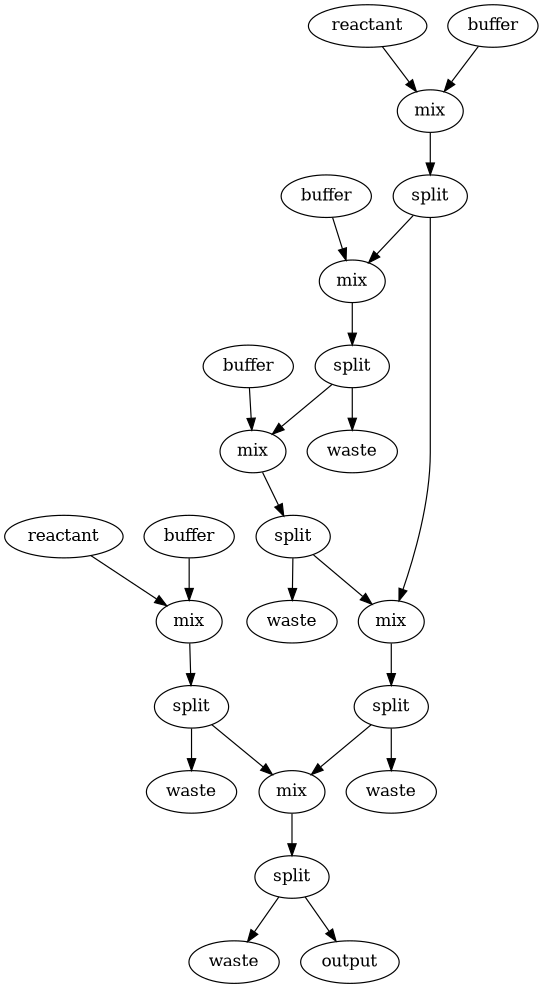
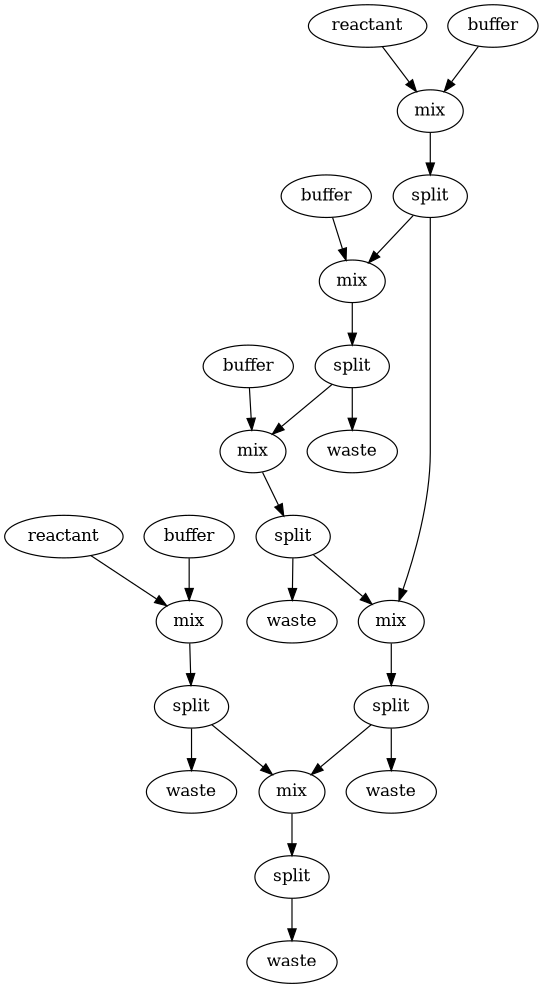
  digraph {
    n1 [label=reactant]
    n2 [label=mix]
    n3 [label=split]
    n4 [label=buffer]
    n5 [label=waste]
    n6 [label=mix]
    n7 [label=reactant]
    n8 [label=mix]
    n9 [label=split]
    n10 [label=buffer]
    n11 [label=mix]
    n12 [label=mix]
    n13 [label=buffer]
    n14 [label=split]
    n15 [label=waste]
    n16 [label=mix]
    n17 [label=buffer]
    n18 [label=split]
    n19 [label=waste]
    n20 [label=split]
    n21 [label=waste]
    n22 [label=split]
    n23 [label=waste]
-   n24 [label=output]
    n1 -> n2
    n2 -> n3
    n3 -> n5
    n3 -> n6
    n4 -> n2
    n6 -> n22
    n7 -> n8
    n8 -> n9
    n9 -> n11
    n9 -> n12
    n10 -> n8
    n11 -> n14
    n12 -> n20
    n13 -> n11
    n14 -> n15
    n14 -> n16
    n16 -> n18
    n17 -> n16
    n18 -> n12
    n18 -> n19
    n20 -> n6
    n20 -> n21
    n22 -> n23
-   n22 -> n24
  }
